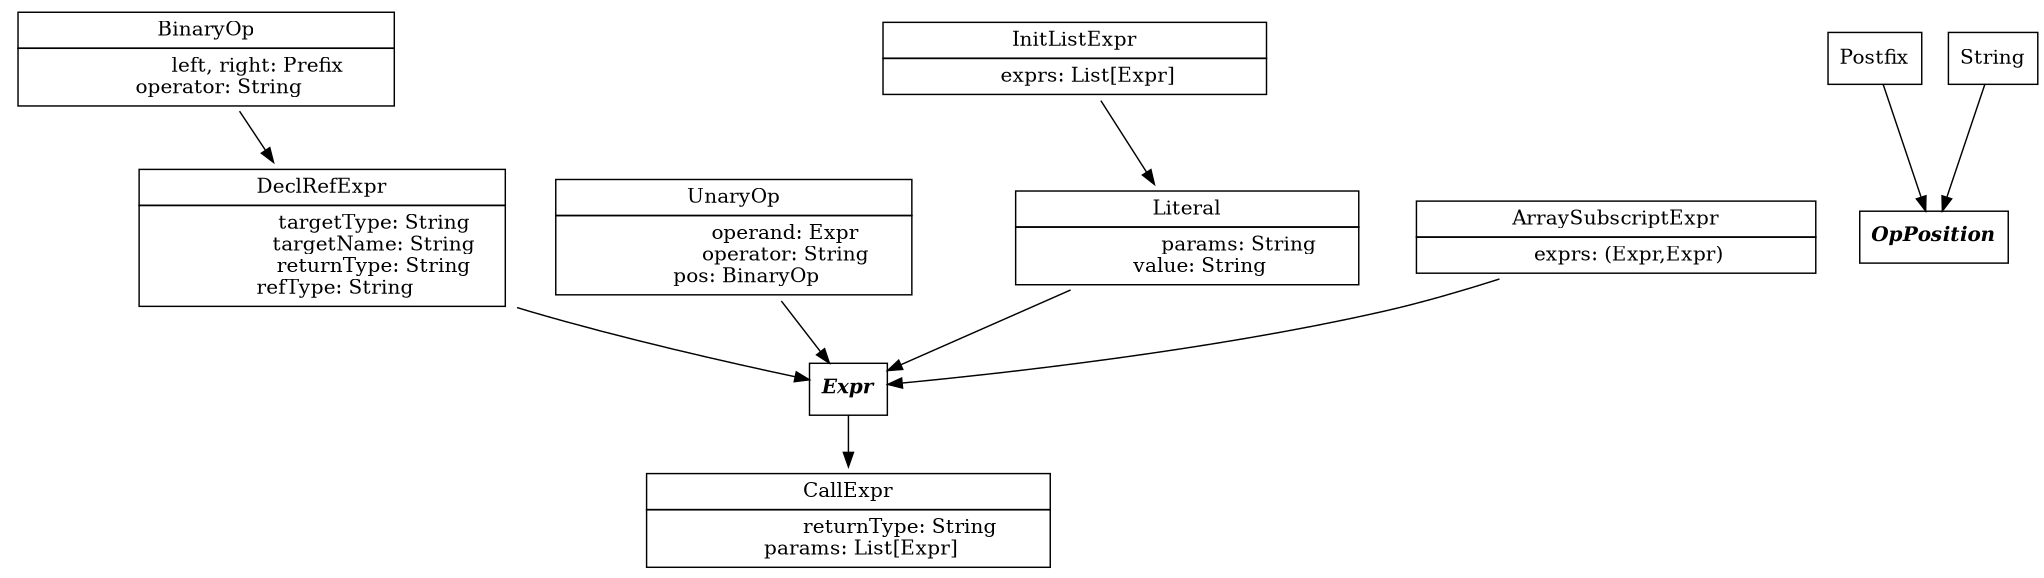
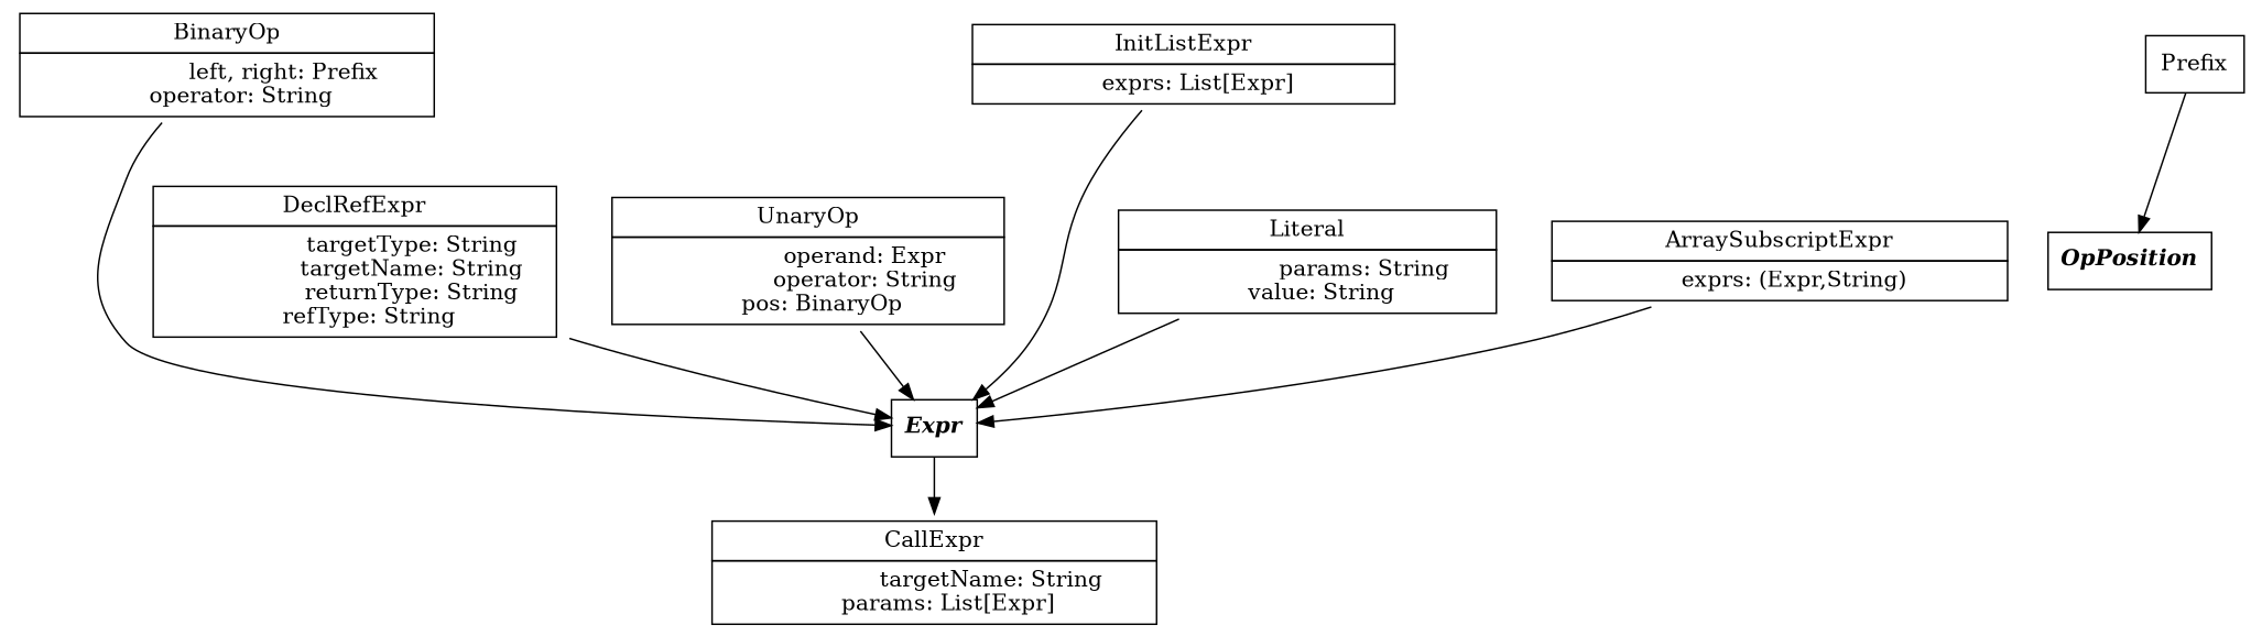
  digraph {
    node [shape=none]
    n1 [label=<<I><B>Expr</B></I>> shape=box]
-   n2 [label=<         <TABLE BORDER="0" CELLBORDER="1" CELLSPACING="0" CELLPADDING="4">             <TR><TD>CallExpr</TD></TR>             <TR><TD>                 returnType: String <BR/>                 params: List[Expr]             </TD></TR>                 </TABLE>     >]
+   n2 [label=<         <TABLE BORDER="0" CELLBORDER="1" CELLSPACING="0" CELLPADDING="4">             <TR><TD>CallExpr</TD></TR>             <TR><TD>                 targetName: String <BR/>                 params: List[Expr]             </TD></TR>                 </TABLE>     >]
    n3 [label=<         <TABLE BORDER="0" CELLBORDER="1" CELLSPACING="0" CELLPADDING="4">             <TR><TD>BinaryOp</TD></TR>             <TR><TD>                 left, right: Prefix <BR/>                 operator: String             </TD></TR>                 </TABLE>     >]
    n4 [label=<         <TABLE BORDER="0" CELLBORDER="1" CELLSPACING="0" CELLPADDING="4">             <TR><TD>UnaryOp</TD></TR>             <TR><TD>                 operand: Expr <BR/>                 operator: String <BR/>                 pos: BinaryOp             </TD></TR>                 </TABLE>     >]
    n5 [label=<         <TABLE BORDER="0" CELLBORDER="1" CELLSPACING="0" CELLPADDING="4">             <TR><TD>Literal</TD></TR>             <TR><TD>                 params: String <BR/>                 value: String             </TD></TR>                 </TABLE>     >]
    n6 [label=<         <TABLE BORDER="0" CELLBORDER="1" CELLSPACING="0" CELLPADDING="4">             <TR><TD>DeclRefExpr</TD></TR>             <TR><TD>                 targetType: String <BR/>                 targetName: String <BR/>                 returnType: String <BR/>                 refType: String             </TD></TR>                 </TABLE>     >]
    n7 [label=<         <TABLE BORDER="0" CELLBORDER="1" CELLSPACING="0" CELLPADDING="4">             <TR><TD>InitListExpr</TD></TR>             <TR><TD>                 exprs: List[Expr]             </TD></TR>                 </TABLE>     >]
-   n8 [label=<         <TABLE BORDER="0" CELLBORDER="1" CELLSPACING="0" CELLPADDING="4">             <TR><TD>ArraySubscriptExpr</TD></TR>             <TR><TD>                 exprs: (Expr,Expr)             </TD></TR>                 </TABLE>     >]
+   n8 [label=<         <TABLE BORDER="0" CELLBORDER="1" CELLSPACING="0" CELLPADDING="4">             <TR><TD>ArraySubscriptExpr</TD></TR>             <TR><TD>                 exprs: (Expr,String)             </TD></TR>                 </TABLE>     >]
    n9 [label=<<I><B>OpPosition</B></I>> shape=box]
-   Postfix [shape=box]
-   Prefix [shape=box label=String]
+   Prefix [shape=box]
    n1 -> n2
-   n3 -> n6
+   n3 -> n1
    n4 -> n1
    n5 -> n1
    n6 -> n1
-   n7 -> n5
+   n7 -> n1
    n8 -> n1
-   Postfix -> n9
    Prefix -> n9
  }
